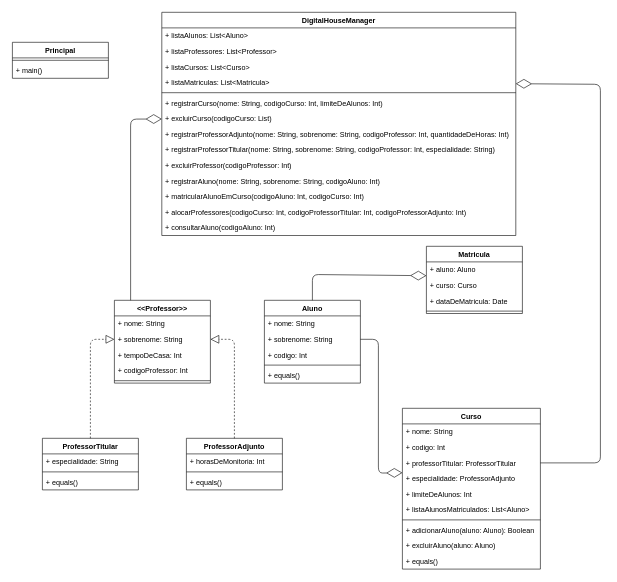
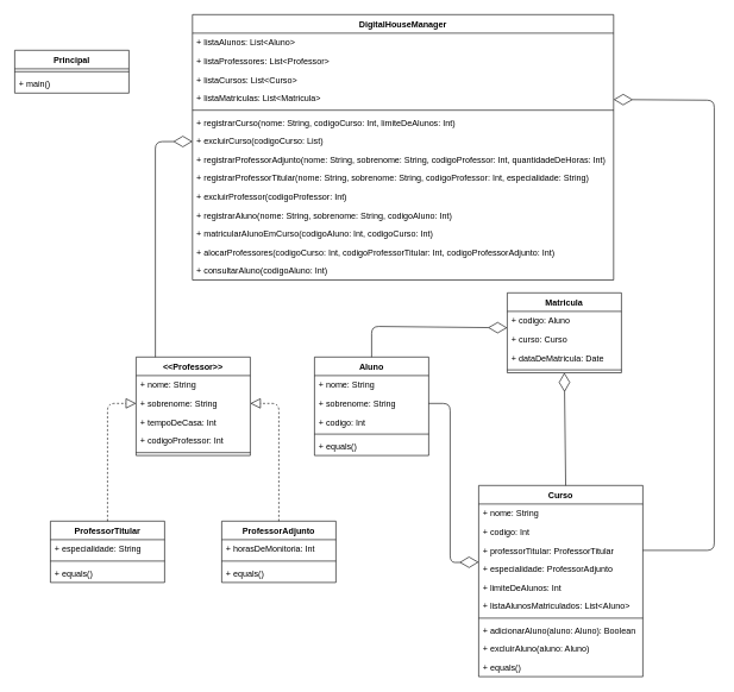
  <mxCell id="0" />
  <mxCell id="1" parent="0" />
  <mxCell id="2" value="Aluno" style="swimlane;fontStyle=1;align=center;verticalAlign=top;childLayout=stackLayout;horizontal=1;startSize=26;horizontalStack=0;resizeParent=1;resizeParentMax=0;resizeLast=0;collapsible=1;marginBottom=0;" parent="1" vertex="1"><mxGeometry x="440" y="500" width="160" height="138" as="geometry" /></mxCell>
  <mxCell id="3" value="+ nome: String" style="text;strokeColor=none;fillColor=none;align=left;verticalAlign=top;spacingLeft=4;spacingRight=4;overflow=hidden;rotatable=0;points=[[0,0.5],[1,0.5]];portConstraint=eastwest;" parent="2" vertex="1"><mxGeometry y="26" width="160" height="26" as="geometry" /></mxCell>
  <mxCell id="4" value="+ sobrenome: String" style="text;strokeColor=none;fillColor=none;align=left;verticalAlign=top;spacingLeft=4;spacingRight=4;overflow=hidden;rotatable=0;points=[[0,0.5],[1,0.5]];portConstraint=eastwest;" parent="2" vertex="1"><mxGeometry y="52" width="160" height="26" as="geometry" /></mxCell>
  <mxCell id="5" value="+ codigo: Int" style="text;strokeColor=none;fillColor=none;align=left;verticalAlign=top;spacingLeft=4;spacingRight=4;overflow=hidden;rotatable=0;points=[[0,0.5],[1,0.5]];portConstraint=eastwest;" parent="2" vertex="1"><mxGeometry y="78" width="160" height="26" as="geometry" /></mxCell>
  <mxCell id="6" value="" style="line;strokeWidth=1;fillColor=none;align=left;verticalAlign=middle;spacingTop=-1;spacingLeft=3;spacingRight=3;rotatable=0;labelPosition=right;points=[];portConstraint=eastwest;" parent="2" vertex="1"><mxGeometry y="104" width="160" height="8" as="geometry" /></mxCell>
  <mxCell id="7" value="+ equals()" style="text;strokeColor=none;fillColor=none;align=left;verticalAlign=top;spacingLeft=4;spacingRight=4;overflow=hidden;rotatable=0;points=[[0,0.5],[1,0.5]];portConstraint=eastwest;" parent="2" vertex="1"><mxGeometry y="112" width="160" height="26" as="geometry" /></mxCell>
  <mxCell id="8" value="ProfessorAdjunto" style="swimlane;fontStyle=1;align=center;verticalAlign=top;childLayout=stackLayout;horizontal=1;startSize=26;horizontalStack=0;resizeParent=1;resizeParentMax=0;resizeLast=0;collapsible=1;marginBottom=0;" parent="1" vertex="1"><mxGeometry x="310" y="730" width="160" height="86" as="geometry" /></mxCell>
  <mxCell id="9" value="+ horasDeMonitoria: Int" style="text;strokeColor=none;fillColor=none;align=left;verticalAlign=top;spacingLeft=4;spacingRight=4;overflow=hidden;rotatable=0;points=[[0,0.5],[1,0.5]];portConstraint=eastwest;" parent="8" vertex="1"><mxGeometry y="26" width="160" height="26" as="geometry" /></mxCell>
  <mxCell id="10" value="" style="line;strokeWidth=1;fillColor=none;align=left;verticalAlign=middle;spacingTop=-1;spacingLeft=3;spacingRight=3;rotatable=0;labelPosition=right;points=[];portConstraint=eastwest;" parent="8" vertex="1"><mxGeometry y="52" width="160" height="8" as="geometry" /></mxCell>
  <mxCell id="11" value="+ equals()" style="text;strokeColor=none;fillColor=none;align=left;verticalAlign=top;spacingLeft=4;spacingRight=4;overflow=hidden;rotatable=0;points=[[0,0.5],[1,0.5]];portConstraint=eastwest;" parent="8" vertex="1"><mxGeometry y="60" width="160" height="26" as="geometry" /></mxCell>
  <mxCell id="12" value="ProfessorTitular" style="swimlane;fontStyle=1;align=center;verticalAlign=top;childLayout=stackLayout;horizontal=1;startSize=26;horizontalStack=0;resizeParent=1;resizeParentMax=0;resizeLast=0;collapsible=1;marginBottom=0;" parent="1" vertex="1"><mxGeometry x="70" y="730" width="160" height="86" as="geometry" /></mxCell>
  <mxCell id="13" value="+ especialidade: String" style="text;strokeColor=none;fillColor=none;align=left;verticalAlign=top;spacingLeft=4;spacingRight=4;overflow=hidden;rotatable=0;points=[[0,0.5],[1,0.5]];portConstraint=eastwest;" parent="12" vertex="1"><mxGeometry y="26" width="160" height="26" as="geometry" /></mxCell>
  <mxCell id="14" value="" style="line;strokeWidth=1;fillColor=none;align=left;verticalAlign=middle;spacingTop=-1;spacingLeft=3;spacingRight=3;rotatable=0;labelPosition=right;points=[];portConstraint=eastwest;" parent="12" vertex="1"><mxGeometry y="52" width="160" height="8" as="geometry" /></mxCell>
  <mxCell id="15" value="+ equals()" style="text;strokeColor=none;fillColor=none;align=left;verticalAlign=top;spacingLeft=4;spacingRight=4;overflow=hidden;rotatable=0;points=[[0,0.5],[1,0.5]];portConstraint=eastwest;" parent="12" vertex="1"><mxGeometry y="60" width="160" height="26" as="geometry" /></mxCell>
  <mxCell id="16" value="&lt;&lt;Professor&gt;&gt;" style="swimlane;fontStyle=1;align=center;verticalAlign=top;childLayout=stackLayout;horizontal=1;startSize=26;horizontalStack=0;resizeParent=1;resizeParentMax=0;resizeLast=0;collapsible=1;marginBottom=0;" parent="1" vertex="1"><mxGeometry x="190" y="500" width="160" height="138" as="geometry" /></mxCell>
  <mxCell id="17" value="+ nome: String" style="text;strokeColor=none;fillColor=none;align=left;verticalAlign=top;spacingLeft=4;spacingRight=4;overflow=hidden;rotatable=0;points=[[0,0.5],[1,0.5]];portConstraint=eastwest;" parent="16" vertex="1"><mxGeometry y="26" width="160" height="26" as="geometry" /></mxCell>
  <mxCell id="18" value="+ sobrenome: String" style="text;strokeColor=none;fillColor=none;align=left;verticalAlign=top;spacingLeft=4;spacingRight=4;overflow=hidden;rotatable=0;points=[[0,0.5],[1,0.5]];portConstraint=eastwest;" parent="16" vertex="1"><mxGeometry y="52" width="160" height="26" as="geometry" /></mxCell>
  <mxCell id="19" value="+ tempoDeCasa: Int" style="text;strokeColor=none;fillColor=none;align=left;verticalAlign=top;spacingLeft=4;spacingRight=4;overflow=hidden;rotatable=0;points=[[0,0.5],[1,0.5]];portConstraint=eastwest;" parent="16" vertex="1"><mxGeometry y="78" width="160" height="26" as="geometry" /></mxCell>
  <mxCell id="20" value="+ codigoProfessor: Int" style="text;strokeColor=none;fillColor=none;align=left;verticalAlign=top;spacingLeft=4;spacingRight=4;overflow=hidden;rotatable=0;points=[[0,0.5],[1,0.5]];portConstraint=eastwest;" parent="16" vertex="1"><mxGeometry y="104" width="160" height="26" as="geometry" /></mxCell>
  <mxCell id="21" value="" style="line;strokeWidth=1;fillColor=none;align=left;verticalAlign=middle;spacingTop=-1;spacingLeft=3;spacingRight=3;rotatable=0;labelPosition=right;points=[];portConstraint=eastwest;" parent="16" vertex="1"><mxGeometry y="130" width="160" height="8" as="geometry" /></mxCell>
  <mxCell id="22" value="" style="endArrow=block;dashed=1;endFill=0;endSize=12;html=1;exitX=0.5;exitY=0;exitDx=0;exitDy=0;entryX=1;entryY=0.5;entryDx=0;entryDy=0;" parent="1" source="8" target="18" edge="1"><mxGeometry width="160" relative="1" as="geometry"><mxPoint x="220" y="620" as="sourcePoint" /><mxPoint x="380" y="620" as="targetPoint" /><Array as="points"><mxPoint x="390" y="565" /></Array></mxGeometry></mxCell>
  <mxCell id="23" value="" style="endArrow=block;dashed=1;endFill=0;endSize=12;html=1;exitX=0.5;exitY=0;exitDx=0;exitDy=0;entryX=0;entryY=0.5;entryDx=0;entryDy=0;" parent="1" source="12" target="18" edge="1"><mxGeometry width="160" relative="1" as="geometry"><mxPoint x="220" y="620" as="sourcePoint" /><mxPoint x="380" y="620" as="targetPoint" /><Array as="points"><mxPoint y="565" x="150" /></Array></mxGeometry></mxCell>
  <mxCell id="24" value="Curso" style="swimlane;fontStyle=1;align=center;verticalAlign=top;childLayout=stackLayout;horizontal=1;startSize=26;horizontalStack=0;resizeParent=1;resizeParentMax=0;resizeLast=0;collapsible=1;marginBottom=0;" parent="1" vertex="1"><mxGeometry x="670" y="680" width="230" height="268" as="geometry" /></mxCell>
  <mxCell id="25" value="+ nome: String" style="text;strokeColor=none;fillColor=none;align=left;verticalAlign=top;spacingLeft=4;spacingRight=4;overflow=hidden;rotatable=0;points=[[0,0.5],[1,0.5]];portConstraint=eastwest;" parent="24" vertex="1"><mxGeometry y="26" width="230" height="26" as="geometry" /></mxCell>
  <mxCell id="26" value="+ codigo: Int" style="text;strokeColor=none;fillColor=none;align=left;verticalAlign=top;spacingLeft=4;spacingRight=4;overflow=hidden;rotatable=0;points=[[0,0.5],[1,0.5]];portConstraint=eastwest;" parent="24" vertex="1"><mxGeometry y="52" width="230" height="26" as="geometry" /></mxCell>
  <mxCell id="27" value="+ professorTitular: ProfessorTitular" style="text;strokeColor=none;fillColor=none;align=left;verticalAlign=top;spacingLeft=4;spacingRight=4;overflow=hidden;rotatable=0;points=[[0,0.5],[1,0.5]];portConstraint=eastwest;" parent="24" vertex="1"><mxGeometry y="78" width="230" height="26" as="geometry" /></mxCell>
  <mxCell id="28" value="+ especialidade: ProfessorAdjunto" style="text;strokeColor=none;fillColor=none;align=left;verticalAlign=top;spacingLeft=4;spacingRight=4;overflow=hidden;rotatable=0;points=[[0,0.5],[1,0.5]];portConstraint=eastwest;" parent="24" vertex="1"><mxGeometry y="104" width="230" height="26" as="geometry" /></mxCell>
  <mxCell id="29" value="+ limiteDeAlunos: Int" style="text;strokeColor=none;fillColor=none;align=left;verticalAlign=top;spacingLeft=4;spacingRight=4;overflow=hidden;rotatable=0;points=[[0,0.5],[1,0.5]];portConstraint=eastwest;" parent="24" vertex="1"><mxGeometry y="130" width="230" height="26" as="geometry" /></mxCell>
  <mxCell id="30" value="+ listaAlunosMatriculados: List&lt;Aluno&gt;" style="text;strokeColor=none;fillColor=none;align=left;verticalAlign=top;spacingLeft=4;spacingRight=4;overflow=hidden;rotatable=0;points=[[0,0.5],[1,0.5]];portConstraint=eastwest;" parent="24" vertex="1"><mxGeometry y="156" width="230" height="26" as="geometry" /></mxCell>
  <mxCell id="31" value="" style="line;strokeWidth=1;fillColor=none;align=left;verticalAlign=middle;spacingTop=-1;spacingLeft=3;spacingRight=3;rotatable=0;labelPosition=right;points=[];portConstraint=eastwest;" parent="24" vertex="1"><mxGeometry y="182" width="230" height="8" as="geometry" /></mxCell>
  <mxCell id="32" value="+ adicionarAluno(aluno: Aluno): Boolean" style="text;strokeColor=none;fillColor=none;align=left;verticalAlign=top;spacingLeft=4;spacingRight=4;overflow=hidden;rotatable=0;points=[[0,0.5],[1,0.5]];portConstraint=eastwest;" parent="24" vertex="1"><mxGeometry y="190" width="230" height="26" as="geometry" /></mxCell>
  <mxCell id="33" value="+ excluirAluno(aluno: Aluno)" style="text;strokeColor=none;fillColor=none;align=left;verticalAlign=top;spacingLeft=4;spacingRight=4;overflow=hidden;rotatable=0;points=[[0,0.5],[1,0.5]];portConstraint=eastwest;" parent="24" vertex="1"><mxGeometry y="216" width="230" height="26" as="geometry" /></mxCell>
  <mxCell id="34" value="+ equals()" style="text;strokeColor=none;fillColor=none;align=left;verticalAlign=top;spacingLeft=4;spacingRight=4;overflow=hidden;rotatable=0;points=[[0,0.5],[1,0.5]];portConstraint=eastwest;" parent="24" vertex="1"><mxGeometry y="242" width="230" height="26" as="geometry" /></mxCell>
  <mxCell id="35" value="" style="endArrow=diamondThin;endFill=0;endSize=24;html=1;exitX=1;exitY=0.5;exitDx=0;exitDy=0;" parent="1" source="4" edge="1"><mxGeometry width="160" relative="1" as="geometry"><mxPoint x="510" y="787.5" as="sourcePoint" /><mxPoint x="670" y="787.5" as="targetPoint" /><Array as="points"><mxPoint x="630" y="565" /><mxPoint x="630" y="788" /></Array></mxGeometry></mxCell>
  <mxCell id="36" value="Matricula" style="swimlane;fontStyle=1;align=center;verticalAlign=top;childLayout=stackLayout;horizontal=1;startSize=26;horizontalStack=0;resizeParent=1;resizeParentMax=0;resizeLast=0;collapsible=1;marginBottom=0;" parent="1" vertex="1"><mxGeometry x="710" y="410" width="160" height="112" as="geometry" /></mxCell>
- <mxCell id="37" value="+ aluno: Aluno" style="text;strokeColor=none;fillColor=none;align=left;verticalAlign=top;spacingLeft=4;spacingRight=4;overflow=hidden;rotatable=0;points=[[0,0.5],[1,0.5]];portConstraint=eastwest;" parent="36" vertex="1"><mxGeometry y="26" width="160" height="26" as="geometry" /></mxCell>
+ <mxCell id="37" value="+ codigo: Aluno" style="text;strokeColor=none;fillColor=none;align=left;verticalAlign=top;spacingLeft=4;spacingRight=4;overflow=hidden;rotatable=0;points=[[0,0.5],[1,0.5]];portConstraint=eastwest;" parent="36" vertex="1"><mxGeometry y="26" width="160" height="26" as="geometry" /></mxCell>
  <mxCell id="38" value="+ curso: Curso" style="text;strokeColor=none;fillColor=none;align=left;verticalAlign=top;spacingLeft=4;spacingRight=4;overflow=hidden;rotatable=0;points=[[0,0.5],[1,0.5]];portConstraint=eastwest;" parent="36" vertex="1"><mxGeometry y="52" width="160" height="26" as="geometry" /></mxCell>
  <mxCell id="39" value="+ dataDeMatricula: Date" style="text;strokeColor=none;fillColor=none;align=left;verticalAlign=top;spacingLeft=4;spacingRight=4;overflow=hidden;rotatable=0;points=[[0,0.5],[1,0.5]];portConstraint=eastwest;" parent="36" vertex="1"><mxGeometry y="78" width="160" height="26" as="geometry" /></mxCell>
  <mxCell id="40" value="" style="line;strokeWidth=1;fillColor=none;align=left;verticalAlign=middle;spacingTop=-1;spacingLeft=3;spacingRight=3;rotatable=0;labelPosition=right;points=[];portConstraint=eastwest;" parent="36" vertex="1"><mxGeometry y="104" width="160" height="8" as="geometry" /></mxCell>
  <mxCell id="41" value="" style="endArrow=diamondThin;endFill=0;endSize=24;html=1;exitX=0.5;exitY=0;exitDx=0;exitDy=0;" parent="1" source="2" edge="1"><mxGeometry width="160" relative="1" as="geometry"><mxPoint x="520" y="460" as="sourcePoint" /><mxPoint x="710" y="459" as="targetPoint" /><Array as="points"><mxPoint x="520" y="457" /></Array></mxGeometry></mxCell>
+ <mxCell id="42" value="" style="endArrow=diamondThin;endFill=0;endSize=24;html=1;entryX=0.5;entryY=1;entryDx=0;entryDy=0;exitX=0.53;exitY=0;exitDx=0;exitDy=0;exitPerimeter=0;" parent="1" source="24" target="36" edge="1"><mxGeometry width="160" relative="1" as="geometry"><mxPoint x="870" y="610" as="sourcePoint" /><mxPoint x="750" y="600" as="targetPoint" /></mxGeometry></mxCell>
  <mxCell id="43" value="" style="endArrow=diamondThin;endFill=0;endSize=24;html=1;exitX=1;exitY=0.5;exitDx=0;exitDy=0;" parent="1" source="27" target="49" edge="1"><mxGeometry width="160" relative="1" as="geometry"><mxPoint x="1000" y="770" as="sourcePoint" /><mxPoint x="800" y="220" as="targetPoint" /><Array as="points"><mxPoint x="1000" y="771" /><mxPoint x="1000" y="140" /></Array></mxGeometry></mxCell>
  <mxCell id="44" value="" style="endArrow=none;endFill=0;endSize=24;html=1;entryX=0.169;entryY=0;entryDx=0;entryDy=0;entryPerimeter=0;startArrow=diamondThin;startFill=0;startSize=24;" parent="1" source="52" target="16" edge="1"><mxGeometry width="160" relative="1" as="geometry"><mxPoint x="217" y="190" as="sourcePoint" /><mxPoint x="310" y="370" as="targetPoint" /><Array as="points"><mxPoint x="217" y="198" /></Array></mxGeometry></mxCell>
  <mxCell id="45" value="DigitalHouseManager" style="swimlane;fontStyle=1;align=center;verticalAlign=top;childLayout=stackLayout;horizontal=1;startSize=26;horizontalStack=0;resizeParent=1;resizeParentMax=0;resizeLast=0;collapsible=1;marginBottom=0;" parent="1" vertex="1"><mxGeometry x="269" y="20" width="590" height="372" as="geometry" /></mxCell>
  <mxCell id="46" value="+ listaAlunos: List&lt;Aluno&gt;" style="text;strokeColor=none;fillColor=none;align=left;verticalAlign=top;spacingLeft=4;spacingRight=4;overflow=hidden;rotatable=0;points=[[0,0.5],[1,0.5]];portConstraint=eastwest;" parent="45" vertex="1"><mxGeometry y="26" width="590" height="26" as="geometry" /></mxCell>
  <mxCell id="47" value="+ listaProfessores: List&lt;Professor&gt;" style="text;strokeColor=none;fillColor=none;align=left;verticalAlign=top;spacingLeft=4;spacingRight=4;overflow=hidden;rotatable=0;points=[[0,0.5],[1,0.5]];portConstraint=eastwest;" parent="45" vertex="1"><mxGeometry y="52" width="590" height="26" as="geometry" /></mxCell>
  <mxCell id="48" value="+ listaCursos: List&lt;Curso&gt;" style="text;strokeColor=none;fillColor=none;align=left;verticalAlign=top;spacingLeft=4;spacingRight=4;overflow=hidden;rotatable=0;points=[[0,0.5],[1,0.5]];portConstraint=eastwest;" parent="45" vertex="1"><mxGeometry y="78" width="590" height="26" as="geometry" /></mxCell>
  <mxCell id="49" value="+ listaMatriculas: List&lt;Matricula&gt;" style="text;strokeColor=none;fillColor=none;align=left;verticalAlign=top;spacingLeft=4;spacingRight=4;overflow=hidden;rotatable=0;points=[[0,0.5],[1,0.5]];portConstraint=eastwest;" parent="45" vertex="1"><mxGeometry y="104" width="590" height="26" as="geometry" /></mxCell>
  <mxCell id="50" value="" style="line;strokeWidth=1;fillColor=none;align=left;verticalAlign=middle;spacingTop=-1;spacingLeft=3;spacingRight=3;rotatable=0;labelPosition=right;points=[];portConstraint=eastwest;" parent="45" vertex="1"><mxGeometry y="130" width="590" height="8" as="geometry" /></mxCell>
  <mxCell id="51" value="+ registrarCurso(nome: String, codigoCurso: Int, limiteDeAlunos: Int)" style="text;strokeColor=none;fillColor=none;align=left;verticalAlign=top;spacingLeft=4;spacingRight=4;overflow=hidden;rotatable=0;points=[[0,0.5],[1,0.5]];portConstraint=eastwest;" parent="45" vertex="1"><mxGeometry y="138" width="590" height="26" as="geometry" /></mxCell>
  <mxCell id="52" value="+ excluirCurso(codigoCurso: List)" style="text;strokeColor=none;fillColor=none;align=left;verticalAlign=top;spacingLeft=4;spacingRight=4;overflow=hidden;rotatable=0;points=[[0,0.5],[1,0.5]];portConstraint=eastwest;" parent="45" vertex="1"><mxGeometry y="164" width="590" height="26" as="geometry" /></mxCell>
  <mxCell id="53" value="+ registrarProfessorAdjunto(nome: String, sobrenome: String, codigoProfessor: Int, quantidadeDeHoras: Int)" style="text;strokeColor=none;fillColor=none;align=left;verticalAlign=top;spacingLeft=4;spacingRight=4;overflow=hidden;rotatable=0;points=[[0,0.5],[1,0.5]];portConstraint=eastwest;" parent="45" vertex="1"><mxGeometry y="190" width="590" height="26" as="geometry" /></mxCell>
  <mxCell id="54" value="+ registrarProfessorTitular(nome: String, sobrenome: String, codigoProfessor: Int, especialidade: String)" style="text;strokeColor=none;fillColor=none;align=left;verticalAlign=top;spacingLeft=4;spacingRight=4;overflow=hidden;rotatable=0;points=[[0,0.5],[1,0.5]];portConstraint=eastwest;" parent="45" vertex="1"><mxGeometry y="216" width="590" height="26" as="geometry" /></mxCell>
  <mxCell id="55" value="+ excluirProfessor(codigoProfessor: Int)" style="text;strokeColor=none;fillColor=none;align=left;verticalAlign=top;spacingLeft=4;spacingRight=4;overflow=hidden;rotatable=0;points=[[0,0.5],[1,0.5]];portConstraint=eastwest;" parent="45" vertex="1"><mxGeometry y="242" width="590" height="26" as="geometry" /></mxCell>
  <mxCell id="56" value="+ registrarAluno(nome: String, sobrenome: String, codigoAluno: Int)" style="text;strokeColor=none;fillColor=none;align=left;verticalAlign=top;spacingLeft=4;spacingRight=4;overflow=hidden;rotatable=0;points=[[0,0.5],[1,0.5]];portConstraint=eastwest;" parent="45" vertex="1"><mxGeometry y="268" width="590" height="26" as="geometry" /></mxCell>
  <mxCell id="57" value="+ matricularAlunoEmCurso(codigoAluno: Int, codigoCurso: Int)" style="text;strokeColor=none;fillColor=none;align=left;verticalAlign=top;spacingLeft=4;spacingRight=4;overflow=hidden;rotatable=0;points=[[0,0.5],[1,0.5]];portConstraint=eastwest;" parent="45" vertex="1"><mxGeometry y="294" width="590" height="26" as="geometry" /></mxCell>
  <mxCell id="58" value="+ alocarProfessores(codigoCurso: Int, codigoProfessorTitular: Int, codigoProfessorAdjunto: Int)" style="text;strokeColor=none;fillColor=none;align=left;verticalAlign=top;spacingLeft=4;spacingRight=4;overflow=hidden;rotatable=0;points=[[0,0.5],[1,0.5]];portConstraint=eastwest;" parent="45" vertex="1"><mxGeometry y="320" width="590" height="26" as="geometry" /></mxCell>
  <mxCell id="59" value="+ consultarAluno(codigoAluno: Int)" style="text;strokeColor=none;fillColor=none;align=left;verticalAlign=top;spacingLeft=4;spacingRight=4;overflow=hidden;rotatable=0;points=[[0,0.5],[1,0.5]];portConstraint=eastwest;" vertex="1" parent="45"><mxGeometry y="346" width="590" height="26" as="geometry" /></mxCell>
  <mxCell id="60" value="Principal" style="swimlane;fontStyle=1;align=center;verticalAlign=top;childLayout=stackLayout;horizontal=1;startSize=26;horizontalStack=0;resizeParent=1;resizeParentMax=0;resizeLast=0;collapsible=1;marginBottom=0;" vertex="1" parent="1"><mxGeometry x="20" y="70" width="160" height="60" as="geometry" /></mxCell>
  <mxCell id="61" value="" style="line;strokeWidth=1;fillColor=none;align=left;verticalAlign=middle;spacingTop=-1;spacingLeft=3;spacingRight=3;rotatable=0;labelPosition=right;points=[];portConstraint=eastwest;" vertex="1" parent="60"><mxGeometry y="26" width="160" height="8" as="geometry" /></mxCell>
  <mxCell id="62" value="+ main()" style="text;strokeColor=none;fillColor=none;align=left;verticalAlign=top;spacingLeft=4;spacingRight=4;overflow=hidden;rotatable=0;points=[[0,0.5],[1,0.5]];portConstraint=eastwest;" vertex="1" parent="60"><mxGeometry y="34" width="160" height="26" as="geometry" /></mxCell>
